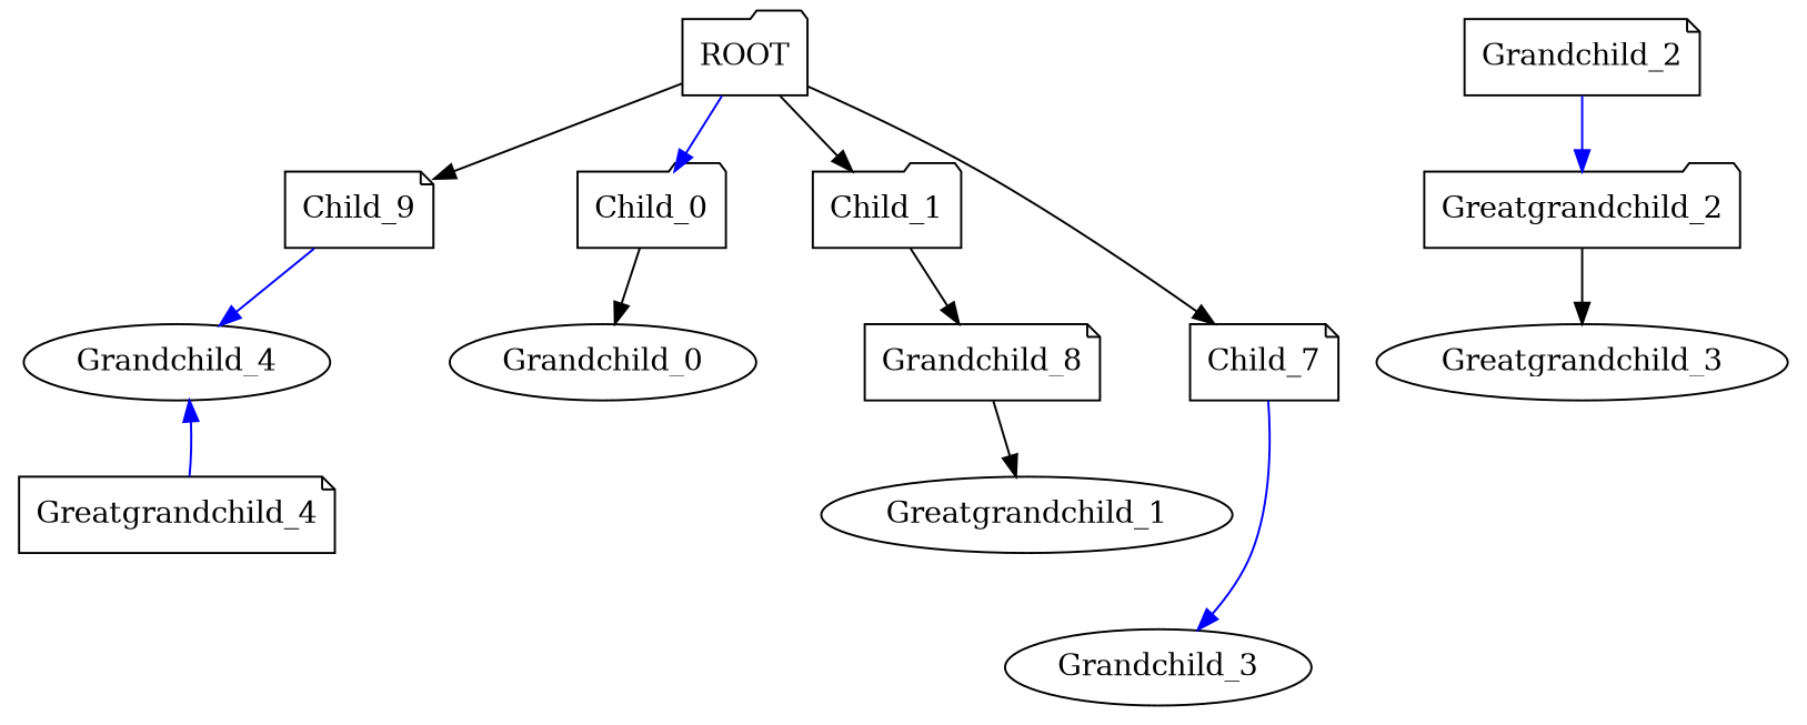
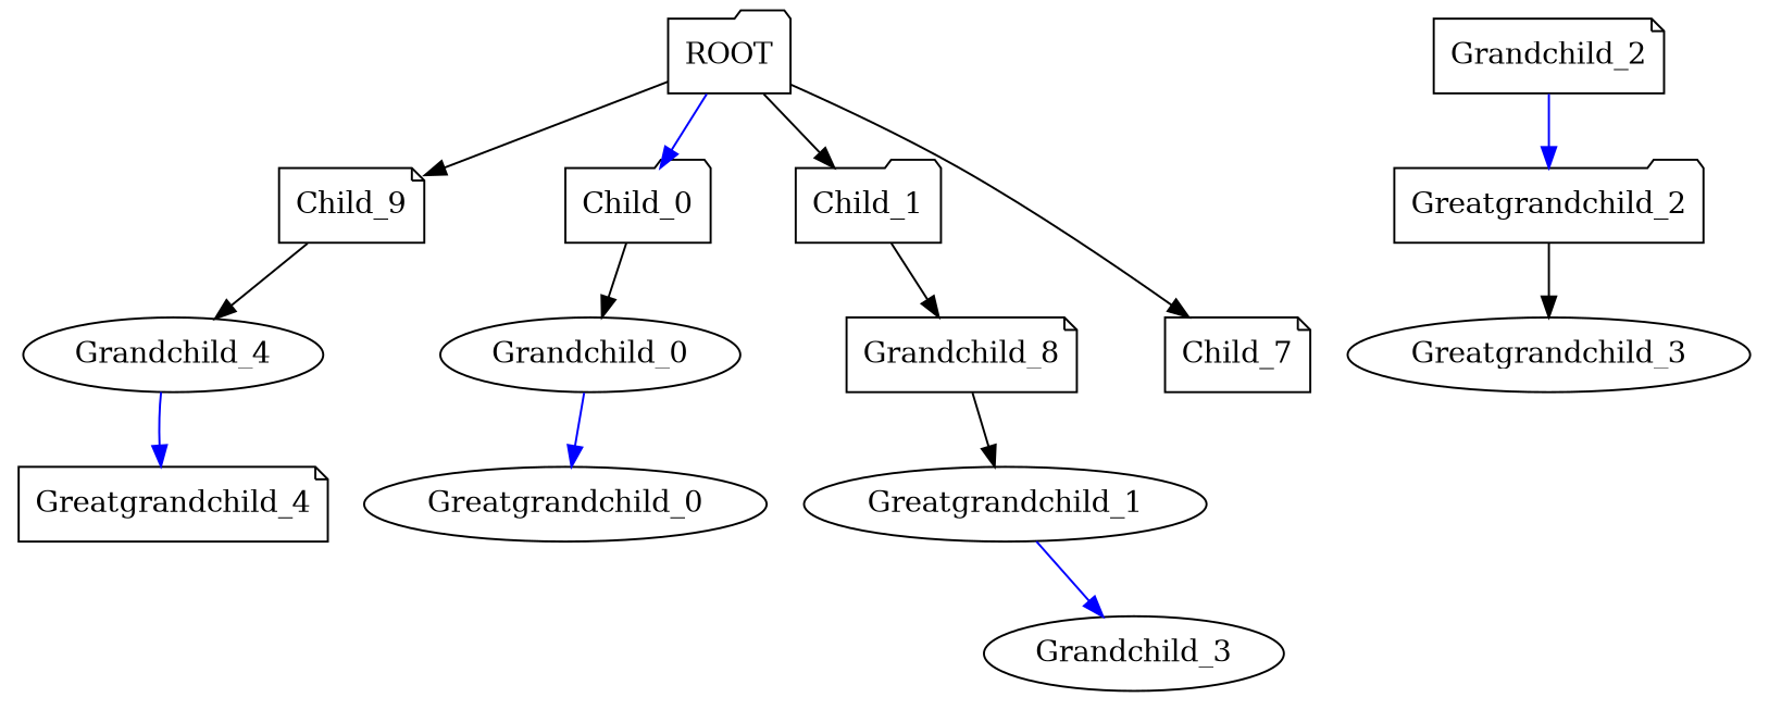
  strict digraph {
    node [shape=ellipse]
    edge [color=black]
    n1 [label=Child_9 shape=note]
    Grandchild_4
    Greatgrandchild_4 [shape=note]
    ROOT [shape=folder]
    Child_0 [shape=folder]
    Child_1 [shape=folder]
    n7 [label=Child_7 shape=note]
    Grandchild_0
    n9 [label=Grandchild_8 shape=note]
    Grandchild_3
+   Greatgrandchild_0
    Greatgrandchild_1
    Grandchild_2 [shape=note]
    Greatgrandchild_2 [shape=folder]
    Greatgrandchild_3
-   n1 -> Grandchild_4 [color=blue]
-   Greatgrandchild_4 -> Grandchild_4 [color=blue]
+   n1 -> Grandchild_4
+   Grandchild_4 -> Greatgrandchild_4 [color=blue]
    ROOT -> n1
    ROOT -> Child_0 [color=blue]
    ROOT -> Child_1
    ROOT -> n7
    Child_0 -> Grandchild_0
    Child_1 -> n9
-   n7 -> Grandchild_3 [color=blue]
+   Greatgrandchild_1 -> Grandchild_3 [color=blue]
+   Grandchild_0 -> Greatgrandchild_0 [color=blue]
    n9 -> Greatgrandchild_1
    Grandchild_2 -> Greatgrandchild_2 [color=blue]
    Greatgrandchild_2 -> Greatgrandchild_3
  }
